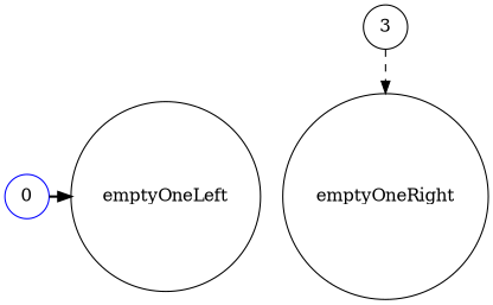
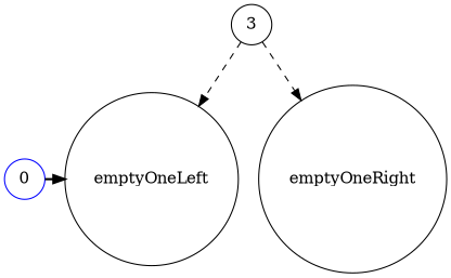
  digraph {
    node [shape=circle]
    edge [style=dashed]
    n1 [color=blue label=0]
    emptyOneLeft
    emptyOneRight
    n4 [label=3]
    subgraph sub_1 {
      rank=same
      n1
      emptyOneLeft
      emptyOneRight
    }
    n1 -> emptyOneLeft [style=bold]
    emptyOneLeft -> emptyOneRight [style=invis]
+   n4 -> emptyOneLeft
    n4 -> emptyOneRight
  }
